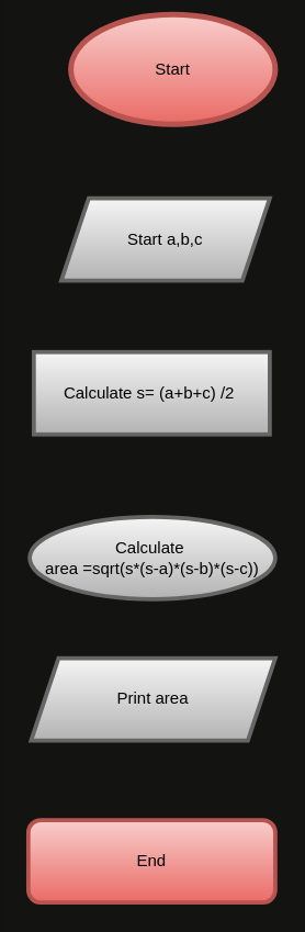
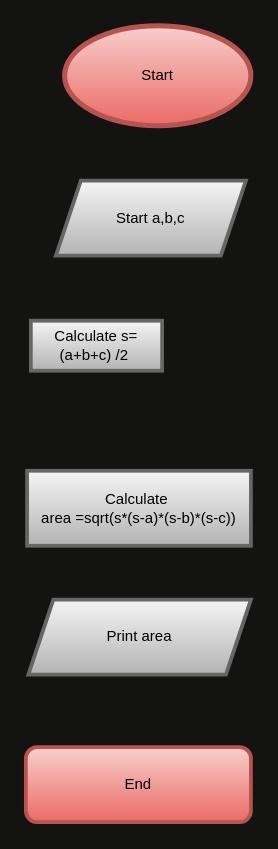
  <mxCell id="0" />
  <mxCell id="1" parent="0" />
- <mxCell id="2" value="Start" style="ellipse;whiteSpace=wrap;html=1;fillColor=#f8cecc;strokeColor=#b85450;strokeWidth=4;fillStyle=solid;gradientColor=#ea6b66;" vertex="1" parent="1"><mxGeometry x="51" y="10" width="149" height="80" as="geometry" /></mxCell>
- <mxCell id="3" value="Calculate s= (a+b+c) /2&amp;nbsp;" style="rounded=0;whiteSpace=wrap;html=1;strokeWidth=3;fillColor=#f5f5f5;gradientColor=#b3b3b3;strokeColor=#666666;" vertex="1" parent="1"><mxGeometry x="24" y="256" width="172" height="60" as="geometry" /></mxCell>
- <mxCell id="4" value="Calculate&amp;nbsp;&lt;div&gt;area =sqrt(s*(s-a)*(s-b)*(s-c))&lt;/div&gt;" style="ellipse;whiteSpace=wrap;html=1;strokeWidth=3;fillColor=#f5f5f5;gradientColor=#b3b3b3;strokeColor=#666666;" vertex="1" parent="1"><mxGeometry x="21" y="376" width="179" height="60" as="geometry" /></mxCell>
+ <mxCell id="2" value="Start" style="ellipse;whiteSpace=wrap;html=1;fillColor=#f8cecc;strokeColor=#b85450;strokeWidth=4;fillStyle=solid;gradientColor=#ea6b66;" vertex="1" parent="1"><mxGeometry x="51" y="20" width="149" height="80" as="geometry" /></mxCell>
+ <mxCell id="3" value="Calculate s= (a+b+c) /2&amp;nbsp;" style="rounded=0;whiteSpace=wrap;html=1;strokeWidth=3;fillColor=#f5f5f5;gradientColor=#b3b3b3;strokeColor=#666666;" vertex="1" parent="1"><mxGeometry x="24" y="256" width="105" height="40" as="geometry" /></mxCell>
+ <mxCell id="4" value="Calculate&amp;nbsp;&lt;div&gt;area =sqrt(s*(s-a)*(s-b)*(s-c))&lt;/div&gt;" style="rounded=0;whiteSpace=wrap;html=1;strokeWidth=3;fillColor=#f5f5f5;gradientColor=#b3b3b3;strokeColor=#666666;" vertex="1" parent="1"><mxGeometry x="21" y="376" width="179" height="60" as="geometry" /></mxCell>
  <mxCell id="5" value="Start a,b,c" style="shape=parallelogram;perimeter=parallelogramPerimeter;whiteSpace=wrap;html=1;fixedSize=1;strokeWidth=3;fillColor=#f5f5f5;gradientColor=#b3b3b3;strokeColor=#666666;" vertex="1" parent="1"><mxGeometry x="44" y="144" width="152" height="60" as="geometry" /></mxCell>
  <mxCell id="6" value="Print area" style="shape=parallelogram;perimeter=parallelogramPerimeter;whiteSpace=wrap;html=1;fixedSize=1;strokeWidth=3;fillColor=#f5f5f5;gradientColor=#b3b3b3;strokeColor=#666666;" vertex="1" parent="1"><mxGeometry x="22" y="479" width="178" height="60" as="geometry" /></mxCell>
  <mxCell id="7" value="End" style="rounded=1;whiteSpace=wrap;html=1;fillColor=#f8cecc;strokeColor=#b85450;strokeWidth=3;gradientColor=#ea6b66;" vertex="1" parent="1"><mxGeometry x="20" y="597" width="180" height="60" as="geometry" /></mxCell>
